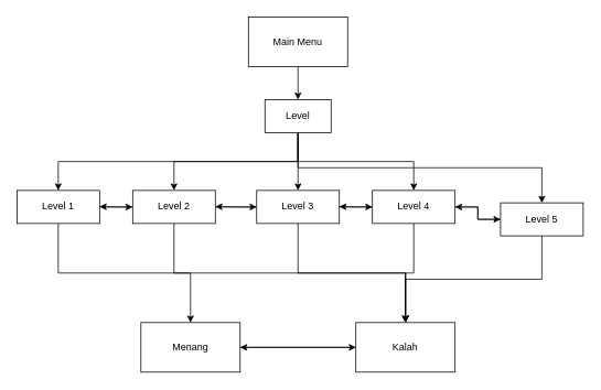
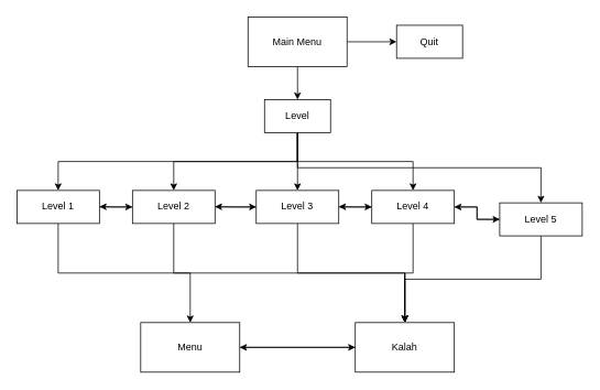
  <mxCell id="0" />
  <mxCell id="1" parent="0" />
  <mxCell id="2" style="edgeStyle=orthogonalEdgeStyle;rounded=0;orthogonalLoop=1;jettySize=auto;html=1;exitX=0.5;exitY=1;exitDx=0;exitDy=0;entryX=0.5;entryY=0;entryDx=0;entryDy=0;" edge="1" parent="1" source="4" target="28"><mxGeometry relative="1" as="geometry" /></mxCell>
+ <mxCell id="3" style="edgeStyle=orthogonalEdgeStyle;rounded=0;orthogonalLoop=1;jettySize=auto;html=1;exitX=1;exitY=0.5;exitDx=0;exitDy=0;entryX=0;entryY=0.5;entryDx=0;entryDy=0;" edge="1" parent="1" source="4" target="31"><mxGeometry relative="1" as="geometry" /></mxCell>
  <mxCell id="4" value="Main Menu" style="rounded=0;whiteSpace=wrap;html=1;" vertex="1" parent="1"><mxGeometry x="300" y="20" width="120" height="60" as="geometry" /></mxCell>
  <mxCell id="5" style="edgeStyle=orthogonalEdgeStyle;rounded=0;orthogonalLoop=1;jettySize=auto;html=1;exitX=1;exitY=0.5;exitDx=0;exitDy=0;entryX=0;entryY=0.5;entryDx=0;entryDy=0;" edge="1" parent="1" source="7" target="11"><mxGeometry relative="1" as="geometry" /></mxCell>
  <mxCell id="6" style="edgeStyle=orthogonalEdgeStyle;rounded=0;orthogonalLoop=1;jettySize=auto;html=1;exitX=0.5;exitY=1;exitDx=0;exitDy=0;entryX=0.5;entryY=0;entryDx=0;entryDy=0;" edge="1" parent="1" source="7" target="33"><mxGeometry relative="1" as="geometry" /></mxCell>
  <mxCell id="7" value="Level 1" style="rounded=0;whiteSpace=wrap;html=1;" vertex="1" parent="1"><mxGeometry x="20" y="230" width="100" height="40" as="geometry" /></mxCell>
  <mxCell id="8" style="edgeStyle=orthogonalEdgeStyle;rounded=0;orthogonalLoop=1;jettySize=auto;html=1;exitX=1;exitY=0.5;exitDx=0;exitDy=0;entryX=0;entryY=0.5;entryDx=0;entryDy=0;" edge="1" parent="1" source="11" target="15"><mxGeometry relative="1" as="geometry" /></mxCell>
  <mxCell id="9" style="edgeStyle=orthogonalEdgeStyle;rounded=0;orthogonalLoop=1;jettySize=auto;html=1;exitX=0;exitY=0.5;exitDx=0;exitDy=0;" edge="1" parent="1" source="11"><mxGeometry relative="1" as="geometry"><mxPoint x="120" y="249.588" as="targetPoint" /></mxGeometry></mxCell>
  <mxCell id="10" style="edgeStyle=orthogonalEdgeStyle;rounded=0;orthogonalLoop=1;jettySize=auto;html=1;exitX=0.5;exitY=1;exitDx=0;exitDy=0;" edge="1" parent="1" source="11" target="30"><mxGeometry relative="1" as="geometry" /></mxCell>
  <mxCell id="11" value="Level 2" style="rounded=0;whiteSpace=wrap;html=1;" vertex="1" parent="1"><mxGeometry x="160" y="230" width="100" height="40" as="geometry" /></mxCell>
  <mxCell id="12" style="edgeStyle=orthogonalEdgeStyle;rounded=0;orthogonalLoop=1;jettySize=auto;html=1;exitX=1;exitY=0.5;exitDx=0;exitDy=0;entryX=0;entryY=0.5;entryDx=0;entryDy=0;" edge="1" parent="1" source="15" target="19"><mxGeometry relative="1" as="geometry" /></mxCell>
  <mxCell id="13" style="edgeStyle=orthogonalEdgeStyle;rounded=0;orthogonalLoop=1;jettySize=auto;html=1;exitX=0;exitY=0.5;exitDx=0;exitDy=0;" edge="1" parent="1" source="15"><mxGeometry relative="1" as="geometry"><mxPoint x="260" y="249.588" as="targetPoint" /></mxGeometry></mxCell>
  <mxCell id="14" style="edgeStyle=orthogonalEdgeStyle;rounded=0;orthogonalLoop=1;jettySize=auto;html=1;exitX=0.5;exitY=1;exitDx=0;exitDy=0;entryX=0.5;entryY=0;entryDx=0;entryDy=0;" edge="1" parent="1" source="15" target="33"><mxGeometry relative="1" as="geometry" /></mxCell>
  <mxCell id="15" value="Level 3" style="rounded=0;whiteSpace=wrap;html=1;" vertex="1" parent="1"><mxGeometry x="310" y="230" width="100" height="40" as="geometry" /></mxCell>
  <mxCell id="16" style="edgeStyle=orthogonalEdgeStyle;rounded=0;orthogonalLoop=1;jettySize=auto;html=1;exitX=1;exitY=0.5;exitDx=0;exitDy=0;" edge="1" parent="1" source="19" target="22"><mxGeometry relative="1" as="geometry" /></mxCell>
  <mxCell id="17" style="edgeStyle=orthogonalEdgeStyle;rounded=0;orthogonalLoop=1;jettySize=auto;html=1;exitX=0;exitY=0.5;exitDx=0;exitDy=0;" edge="1" parent="1" source="19"><mxGeometry relative="1" as="geometry"><mxPoint x="410" y="249.588" as="targetPoint" /></mxGeometry></mxCell>
  <mxCell id="18" style="edgeStyle=orthogonalEdgeStyle;rounded=0;orthogonalLoop=1;jettySize=auto;html=1;exitX=0.5;exitY=1;exitDx=0;exitDy=0;entryX=0.5;entryY=0;entryDx=0;entryDy=0;" edge="1" parent="1" source="19" target="33"><mxGeometry relative="1" as="geometry" /></mxCell>
  <mxCell id="19" value="Level 4" style="rounded=0;whiteSpace=wrap;html=1;" vertex="1" parent="1"><mxGeometry x="450" y="230" width="100" height="40" as="geometry" /></mxCell>
  <mxCell id="20" style="edgeStyle=orthogonalEdgeStyle;rounded=0;orthogonalLoop=1;jettySize=auto;html=1;exitX=0;exitY=0.5;exitDx=0;exitDy=0;entryX=1;entryY=0.5;entryDx=0;entryDy=0;" edge="1" parent="1" source="22" target="19"><mxGeometry relative="1" as="geometry" /></mxCell>
  <mxCell id="21" style="edgeStyle=orthogonalEdgeStyle;rounded=0;orthogonalLoop=1;jettySize=auto;html=1;exitX=0.5;exitY=1;exitDx=0;exitDy=0;entryX=0.5;entryY=0;entryDx=0;entryDy=0;" edge="1" parent="1" source="22" target="33"><mxGeometry relative="1" as="geometry" /></mxCell>
  <mxCell id="22" value="Level 5" style="rounded=0;whiteSpace=wrap;html=1;" vertex="1" parent="1"><mxGeometry x="605" y="245" width="100" height="40" as="geometry" /></mxCell>
  <mxCell id="23" style="edgeStyle=orthogonalEdgeStyle;rounded=0;orthogonalLoop=1;jettySize=auto;html=1;exitX=0.5;exitY=1;exitDx=0;exitDy=0;entryX=0.5;entryY=0;entryDx=0;entryDy=0;" edge="1" parent="1" source="28" target="15"><mxGeometry relative="1" as="geometry" /></mxCell>
  <mxCell id="24" style="edgeStyle=orthogonalEdgeStyle;rounded=0;orthogonalLoop=1;jettySize=auto;html=1;exitX=0.5;exitY=1;exitDx=0;exitDy=0;entryX=0.5;entryY=0;entryDx=0;entryDy=0;" edge="1" parent="1" source="28" target="7"><mxGeometry relative="1" as="geometry" /></mxCell>
  <mxCell id="25" style="edgeStyle=orthogonalEdgeStyle;rounded=0;orthogonalLoop=1;jettySize=auto;html=1;exitX=0.5;exitY=1;exitDx=0;exitDy=0;entryX=0.5;entryY=0;entryDx=0;entryDy=0;" edge="1" parent="1" source="28" target="11"><mxGeometry relative="1" as="geometry" /></mxCell>
  <mxCell id="26" style="edgeStyle=orthogonalEdgeStyle;rounded=0;orthogonalLoop=1;jettySize=auto;html=1;exitX=0.5;exitY=1;exitDx=0;exitDy=0;entryX=0.5;entryY=0;entryDx=0;entryDy=0;" edge="1" parent="1" source="28" target="19"><mxGeometry relative="1" as="geometry" /></mxCell>
  <mxCell id="27" style="edgeStyle=orthogonalEdgeStyle;rounded=0;orthogonalLoop=1;jettySize=auto;html=1;exitX=0.5;exitY=1;exitDx=0;exitDy=0;" edge="1" parent="1" source="28" target="22"><mxGeometry relative="1" as="geometry" /></mxCell>
  <mxCell id="28" value="Level" style="rounded=0;whiteSpace=wrap;html=1;" vertex="1" parent="1"><mxGeometry x="320" y="120" width="80" height="40" as="geometry" /></mxCell>
  <mxCell id="29" style="edgeStyle=orthogonalEdgeStyle;rounded=0;orthogonalLoop=1;jettySize=auto;html=1;exitX=1;exitY=0.5;exitDx=0;exitDy=0;entryX=0;entryY=0.5;entryDx=0;entryDy=0;" edge="1" parent="1" source="30" target="33"><mxGeometry relative="1" as="geometry" /></mxCell>
- <mxCell id="30" value="Menang" style="rounded=0;whiteSpace=wrap;html=1;" vertex="1" parent="1"><mxGeometry x="170" y="390" width="120" height="60" as="geometry" /></mxCell>
+ <mxCell id="30" value="Menu" style="rounded=0;whiteSpace=wrap;html=1;" vertex="1" parent="1"><mxGeometry x="170" y="390" width="120" height="60" as="geometry" /></mxCell>
+ <mxCell id="31" value="Quit" style="rounded=0;whiteSpace=wrap;html=1;" vertex="1" parent="1"><mxGeometry x="480" y="30" width="80" height="40" as="geometry" /></mxCell>
  <mxCell id="32" style="edgeStyle=orthogonalEdgeStyle;rounded=0;orthogonalLoop=1;jettySize=auto;html=1;exitX=0;exitY=0.5;exitDx=0;exitDy=0;entryX=1;entryY=0.5;entryDx=0;entryDy=0;" edge="1" parent="1" source="33" target="30"><mxGeometry relative="1" as="geometry" /></mxCell>
  <mxCell id="33" value="Kalah" style="rounded=0;whiteSpace=wrap;html=1;" vertex="1" parent="1"><mxGeometry x="430" y="390" width="120" height="60" as="geometry" /></mxCell>
